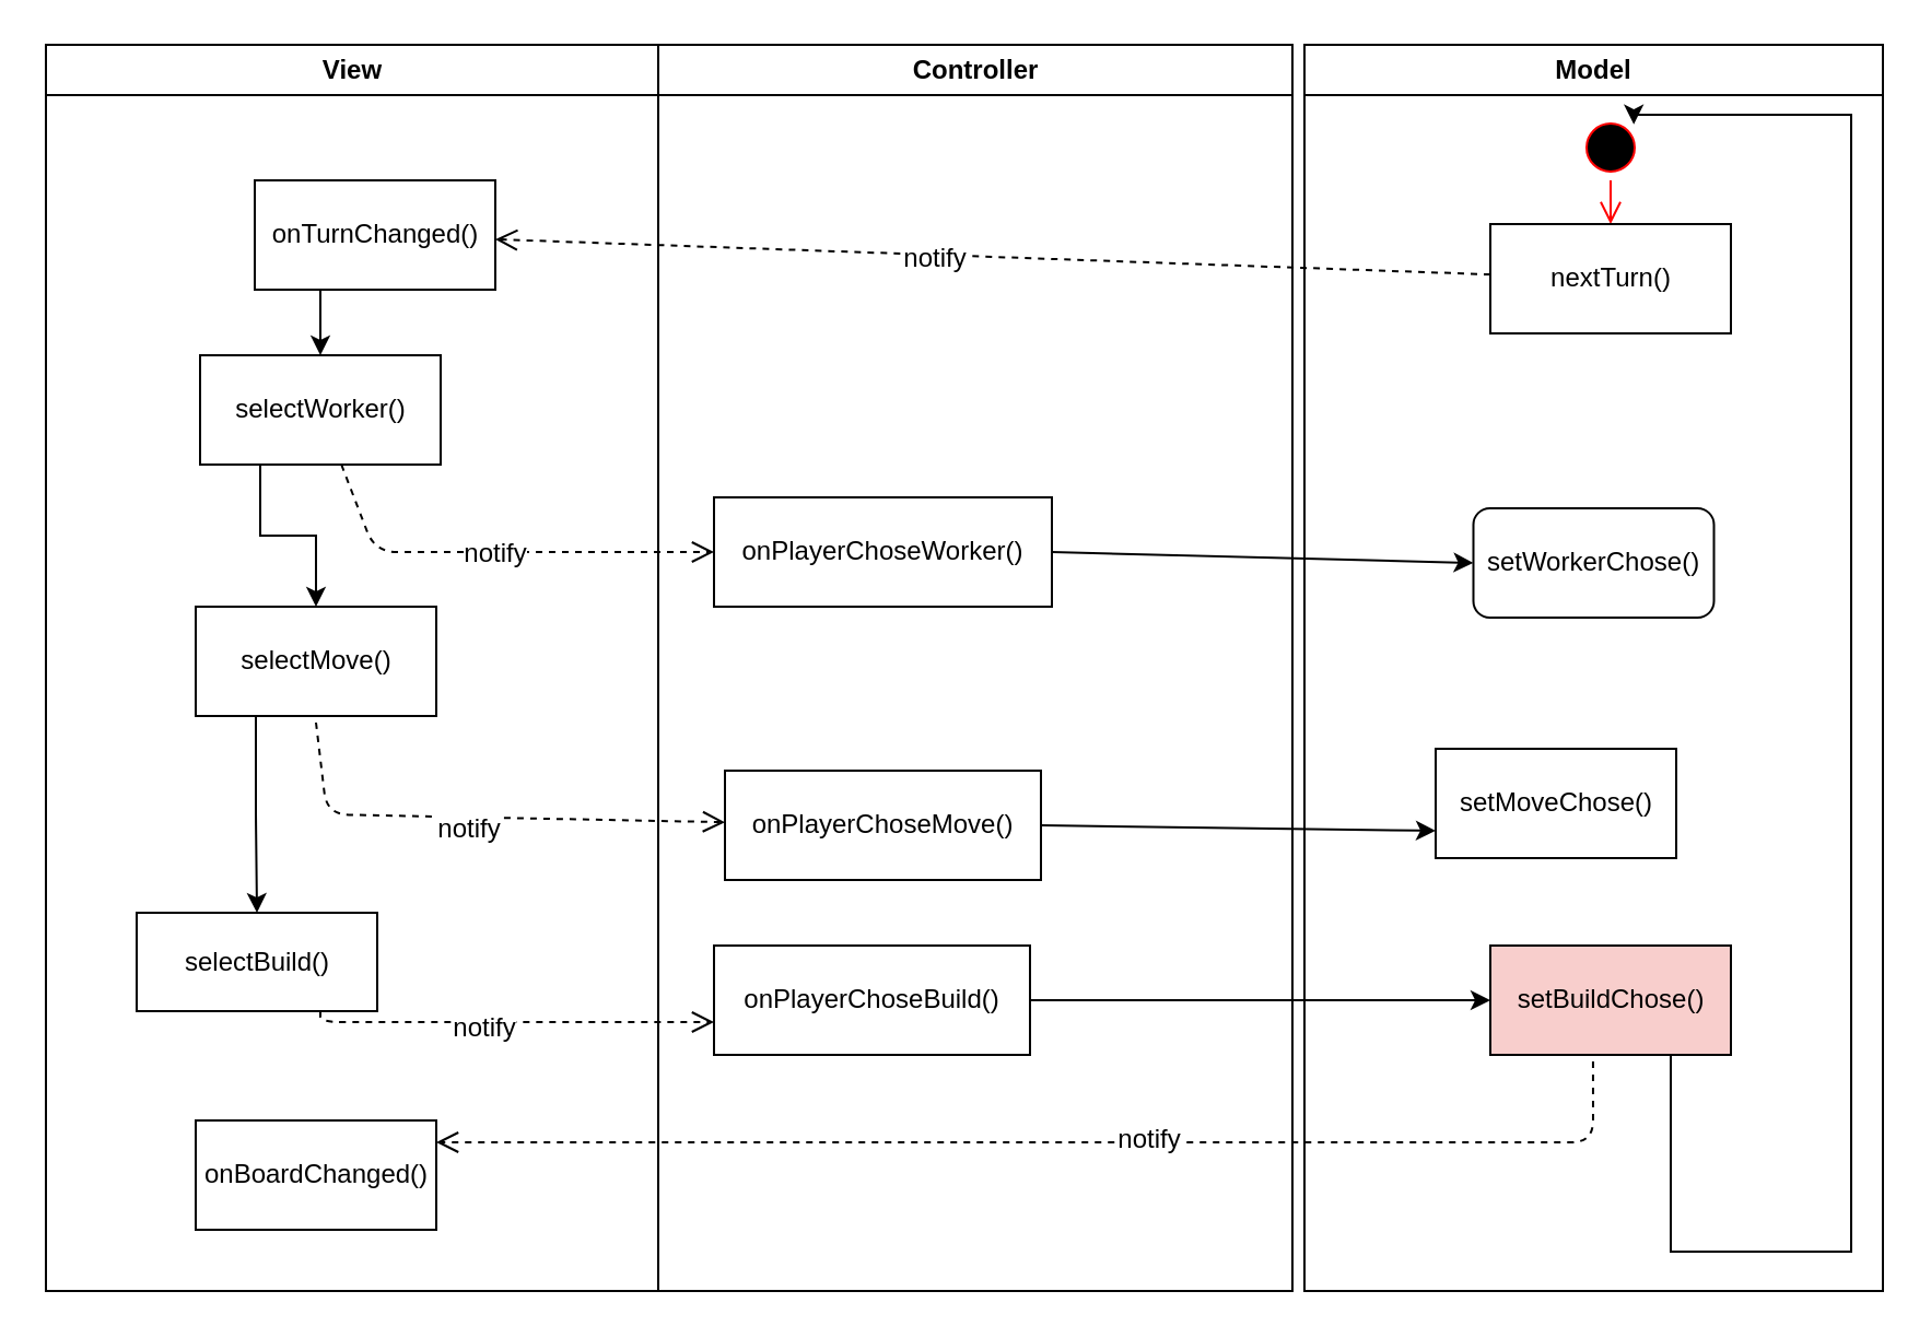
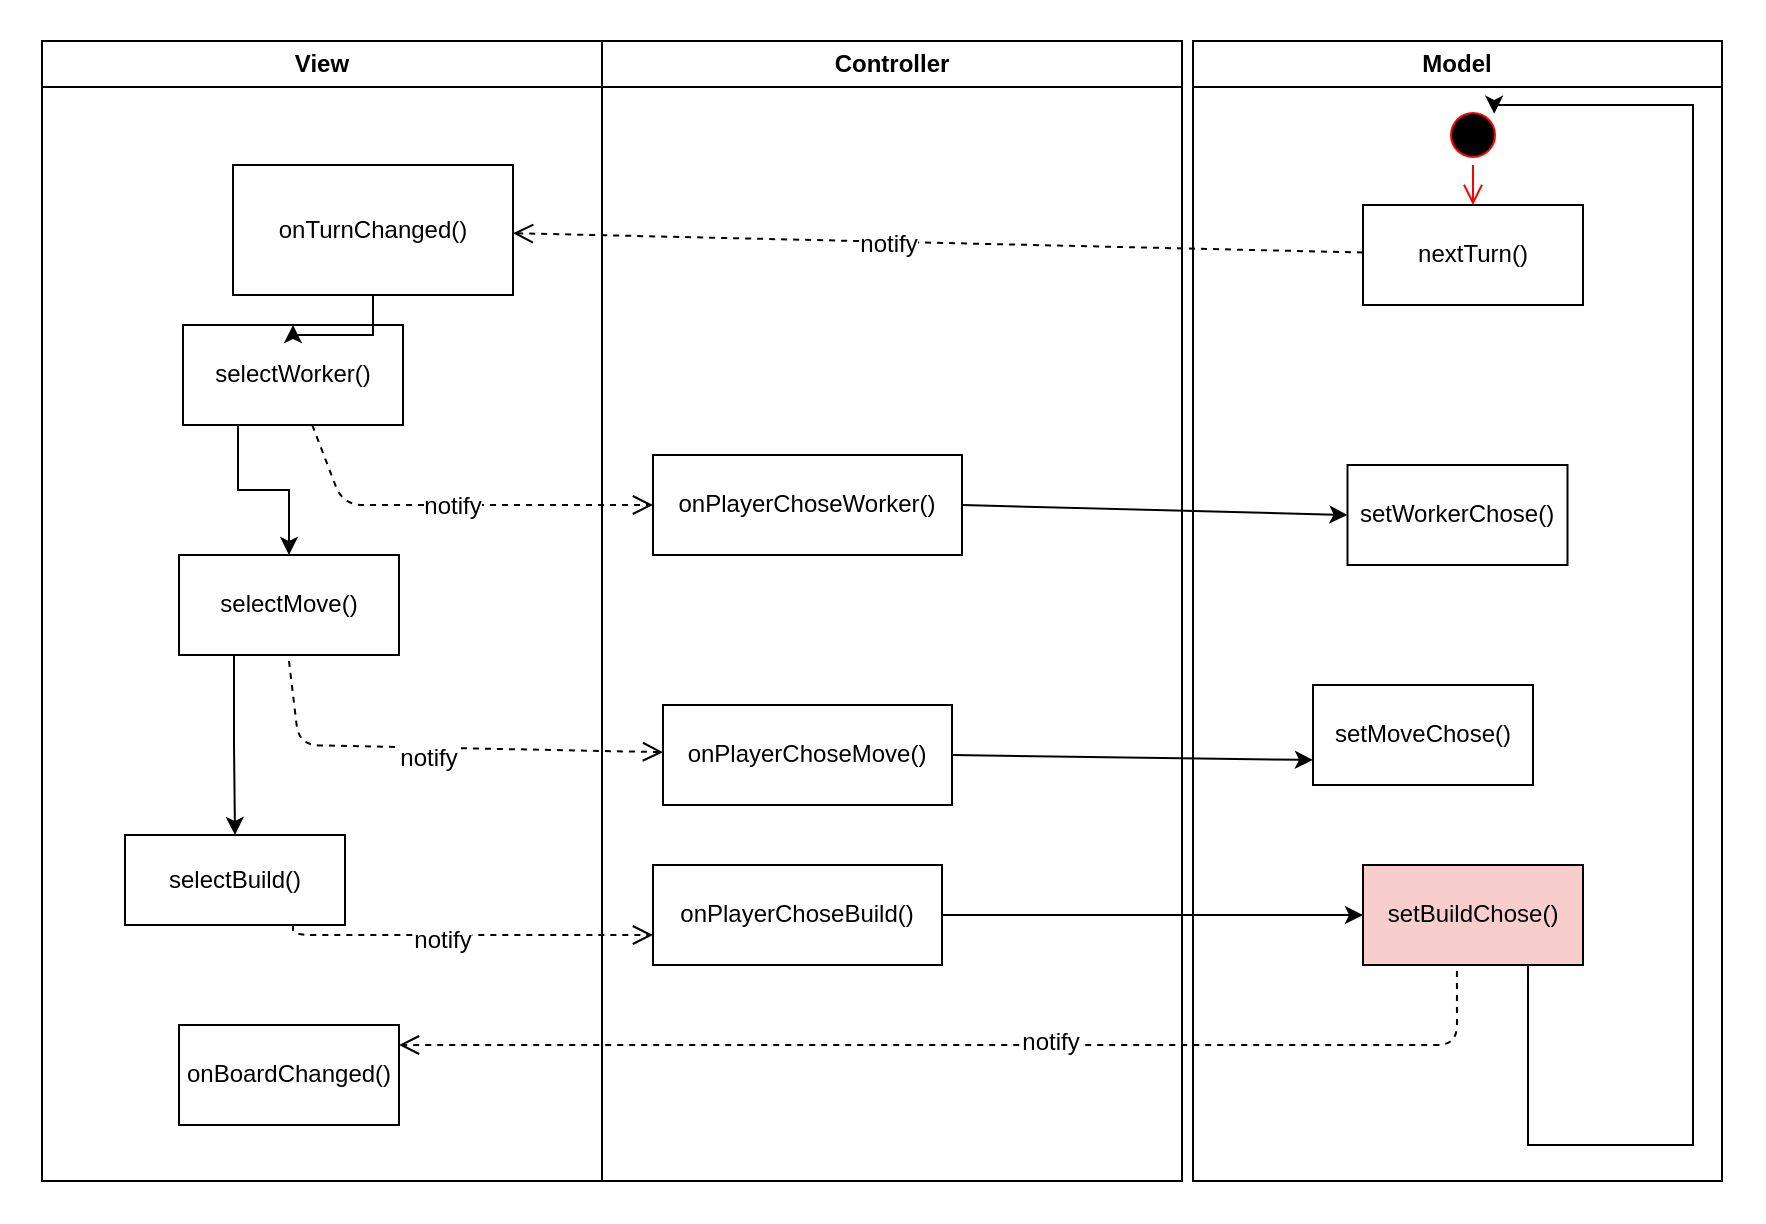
  <mxCell id="0" />
  <mxCell id="1" parent="0" />
  <mxCell id="2" value="View" style="swimlane;whiteSpace=wrap" parent="1" vertex="1"><mxGeometry x="20.5" y="20" width="280" height="570" as="geometry" /></mxCell>
  <mxCell id="3" value="selectWorker()" style="html=1;" vertex="1" parent="2"><mxGeometry x="70.5" y="142" width="110" height="50" as="geometry" /></mxCell>
  <mxCell id="4" value="selectMove()" style="html=1;" vertex="1" parent="2"><mxGeometry x="68.5" y="257" width="110" height="50" as="geometry" /></mxCell>
  <mxCell id="5" style="edgeStyle=orthogonalEdgeStyle;rounded=0;orthogonalLoop=1;jettySize=auto;html=1;exitX=0.25;exitY=1;exitDx=0;exitDy=0;" edge="1" parent="2" source="3" target="4"><mxGeometry relative="1" as="geometry"><mxPoint x="123.5" y="272" as="targetPoint" /></mxGeometry></mxCell>
  <mxCell id="6" style="edgeStyle=orthogonalEdgeStyle;rounded=0;orthogonalLoop=1;jettySize=auto;html=1;exitX=0.5;exitY=1;exitDx=0;exitDy=0;entryX=0.5;entryY=0;entryDx=0;entryDy=0;" edge="1" parent="2" source="7" target="3"><mxGeometry relative="1" as="geometry" /></mxCell>
- <mxCell id="7" value="onTurnChanged()" style="html=1;" vertex="1" parent="2"><mxGeometry x="95.5" y="62" width="110" height="50" as="geometry" /></mxCell>
+ <mxCell id="7" value="onTurnChanged()" style="html=1;" vertex="1" parent="2"><mxGeometry x="95.5" y="62" width="140" height="65" as="geometry" /></mxCell>
  <mxCell id="8" value="onBoardChanged()" style="html=1;" vertex="1" parent="2"><mxGeometry x="68.5" y="492" width="110" height="50" as="geometry" /></mxCell>
  <mxCell id="9" value="Controller" style="swimlane;whiteSpace=wrap" parent="1" vertex="1"><mxGeometry x="300.5" y="20" width="290" height="570" as="geometry" /></mxCell>
  <mxCell id="10" value="onPlayerChoseWorker()" style="html=1;" vertex="1" parent="9"><mxGeometry x="25.5" y="207" width="154.5" height="50" as="geometry" /></mxCell>
  <mxCell id="11" value="onPlayerChoseMove()" style="html=1;" vertex="1" parent="9"><mxGeometry x="30.5" y="332" width="144.5" height="50" as="geometry" /></mxCell>
  <mxCell id="12" value="onPlayerChoseBuild()" style="html=1;" vertex="1" parent="9"><mxGeometry x="25.5" y="412" width="144.5" height="50" as="geometry" /></mxCell>
  <mxCell id="13" value="Model" style="swimlane;whiteSpace=wrap" parent="1" vertex="1"><mxGeometry x="596" y="20" width="264.5" height="570" as="geometry" /></mxCell>
  <mxCell id="14" value="" style="ellipse;html=1;shape=startState;fillColor=#000000;strokeColor=#ff0000;" vertex="1" parent="13"><mxGeometry x="125" y="32" width="30" height="30" as="geometry" /></mxCell>
  <mxCell id="15" value="" style="edgeStyle=orthogonalEdgeStyle;html=1;verticalAlign=bottom;endArrow=open;endSize=8;strokeColor=#ff0000;" edge="1" source="14" parent="13" target="16"><mxGeometry relative="1" as="geometry"><mxPoint x="140.5" y="102" as="targetPoint" /></mxGeometry></mxCell>
  <mxCell id="16" value="nextTurn()" style="html=1;" vertex="1" parent="13"><mxGeometry x="85" y="82" width="110" height="50" as="geometry" /></mxCell>
- <mxCell id="17" value="setWorkerChose()" style="html=1;rounded=1;" vertex="1" parent="13"><mxGeometry x="77.25" y="212" width="110" height="50" as="geometry" /></mxCell>
+ <mxCell id="17" value="setWorkerChose()" style="html=1;" vertex="1" parent="13"><mxGeometry x="77.25" y="212" width="110" height="50" as="geometry" /></mxCell>
  <mxCell id="18" value="setMoveChose()" style="html=1;" vertex="1" parent="13"><mxGeometry x="60" y="322" width="110" height="50" as="geometry" /></mxCell>
  <mxCell id="19" value="setBuildChose()" style="html=1;fillColor=#f8cecc;" vertex="1" parent="13"><mxGeometry x="85" y="412" width="110" height="50" as="geometry" /></mxCell>
  <mxCell id="20" style="edgeStyle=orthogonalEdgeStyle;rounded=0;orthogonalLoop=1;jettySize=auto;html=1;exitX=0.75;exitY=1;exitDx=0;exitDy=0;entryX=1;entryY=0;entryDx=0;entryDy=0;" edge="1" parent="13" source="19" target="14"><mxGeometry relative="1" as="geometry"><mxPoint x="240" y="32" as="targetPoint" /><Array as="points"><mxPoint x="168" y="552" /><mxPoint x="250" y="552" /><mxPoint x="250" y="32" /><mxPoint x="151" y="32" /></Array></mxGeometry></mxCell>
  <mxCell id="21" value="" style="html=1;verticalAlign=bottom;endArrow=open;dashed=1;endSize=8;fontFamily=Helvetica;fontSize=11;fontColor=#000000;align=center;strokeColor=#000000;" edge="1" parent="1" source="16" target="7"><mxGeometry width="50" height="50" relative="1" as="geometry"><mxPoint x="416" y="382" as="sourcePoint" /><mxPoint x="256" y="147" as="targetPoint" /></mxGeometry></mxCell>
  <mxCell id="22" value="notify" style="text;html=1;align=center;verticalAlign=middle;resizable=0;points=[];labelBackgroundColor=#ffffff;" vertex="1" connectable="0" parent="21"><mxGeometry x="0.122" y="1" relative="1" as="geometry"><mxPoint as="offset" /></mxGeometry></mxCell>
  <mxCell id="23" value="" style="html=1;verticalAlign=bottom;endArrow=open;dashed=1;endSize=8;fontFamily=Helvetica;fontSize=11;fontColor=#000000;align=center;strokeColor=#000000;" edge="1" parent="1" source="3" target="10"><mxGeometry width="50" height="50" relative="1" as="geometry"><mxPoint x="416" y="382" as="sourcePoint" /><mxPoint x="376" y="252" as="targetPoint" /><Array as="points"><mxPoint x="171" y="252" /></Array></mxGeometry></mxCell>
  <mxCell id="24" value="notify" style="text;html=1;align=center;verticalAlign=middle;resizable=0;points=[];labelBackgroundColor=#ffffff;" vertex="1" connectable="0" parent="23"><mxGeometry x="-0.02" relative="1" as="geometry"><mxPoint as="offset" /></mxGeometry></mxCell>
  <mxCell id="25" value="" style="html=1;verticalAlign=bottom;endArrow=open;dashed=1;endSize=8;fontFamily=Helvetica;fontSize=11;fontColor=#000000;align=center;strokeColor=#000000;" edge="1" parent="1" target="11"><mxGeometry width="50" height="50" relative="1" as="geometry"><mxPoint x="144" y="330" as="sourcePoint" /><mxPoint x="376" y="372" as="targetPoint" /><Array as="points"><mxPoint x="149" y="372" /></Array></mxGeometry></mxCell>
  <mxCell id="26" value="notify" style="text;html=1;align=center;verticalAlign=middle;resizable=0;points=[];labelBackgroundColor=#ffffff;" vertex="1" connectable="0" parent="25"><mxGeometry x="-0.047" y="-5" relative="1" as="geometry"><mxPoint as="offset" /></mxGeometry></mxCell>
  <mxCell id="27" style="edgeStyle=orthogonalEdgeStyle;rounded=0;orthogonalLoop=1;jettySize=auto;html=1;exitX=0.25;exitY=1;exitDx=0;exitDy=0;" edge="1" parent="1" source="4" target="30"><mxGeometry relative="1" as="geometry"><mxPoint x="117" y="442" as="targetPoint" /></mxGeometry></mxCell>
  <mxCell id="28" style="html=1;verticalAlign=bottom;endArrow=open;dashed=1;endSize=8;fontFamily=Helvetica;fontSize=11;fontColor=#000000;align=center;strokeColor=#000000;edgeStyle=orthogonalEdgeStyle;" edge="1" parent="1" source="30" target="12"><mxGeometry relative="1" as="geometry"><Array as="points"><mxPoint x="146" y="467" /></Array></mxGeometry></mxCell>
  <mxCell id="29" value="notify" style="text;html=1;align=center;verticalAlign=middle;resizable=0;points=[];labelBackgroundColor=#ffffff;" vertex="1" connectable="0" parent="28"><mxGeometry x="-0.149" y="-2" relative="1" as="geometry"><mxPoint as="offset" /></mxGeometry></mxCell>
  <mxCell id="30" value="selectBuild()" style="html=1;" vertex="1" parent="1"><mxGeometry x="62" y="417" width="110" height="45" as="geometry" /></mxCell>
  <mxCell id="31" value="" style="endArrow=classic;html=1;exitX=1;exitY=0.5;exitDx=0;exitDy=0;entryX=0;entryY=0.5;entryDx=0;entryDy=0;" edge="1" parent="1" source="10" target="17"><mxGeometry width="50" height="50" relative="1" as="geometry"><mxPoint x="486" y="252" as="sourcePoint" /><mxPoint x="596" y="252" as="targetPoint" /></mxGeometry></mxCell>
  <mxCell id="32" value="" style="endArrow=classic;html=1;exitX=1;exitY=0.5;exitDx=0;exitDy=0;entryX=0;entryY=0.5;entryDx=0;entryDy=0;" edge="1" parent="1" source="12" target="19"><mxGeometry width="50" height="50" relative="1" as="geometry"><mxPoint x="416" y="442" as="sourcePoint" /><mxPoint x="656" y="457" as="targetPoint" /></mxGeometry></mxCell>
  <mxCell id="33" value="" style="endArrow=classic;html=1;exitX=1;exitY=0.5;exitDx=0;exitDy=0;entryX=0;entryY=0.75;entryDx=0;entryDy=0;" edge="1" parent="1" source="11" target="18"><mxGeometry width="50" height="50" relative="1" as="geometry"><mxPoint x="496" y="376.5" as="sourcePoint" /><mxPoint x="586" y="377" as="targetPoint" /></mxGeometry></mxCell>
  <mxCell id="34" style="html=1;verticalAlign=bottom;endArrow=open;dashed=1;endSize=8;fontFamily=Helvetica;fontSize=11;fontColor=#000000;align=center;strokeColor=#000000;edgeStyle=orthogonalEdgeStyle;exitX=0.427;exitY=1.06;exitDx=0;exitDy=0;exitPerimeter=0;" edge="1" parent="1" source="19" target="8"><mxGeometry relative="1" as="geometry"><mxPoint x="706" y="512" as="sourcePoint" /><mxPoint x="226" y="525" as="targetPoint" /><Array as="points"><mxPoint x="728" y="522" /></Array></mxGeometry></mxCell>
  <mxCell id="35" value="notify" style="text;html=1;align=center;verticalAlign=middle;resizable=0;points=[];labelBackgroundColor=#ffffff;" vertex="1" connectable="0" parent="34"><mxGeometry x="-0.149" y="-2" relative="1" as="geometry"><mxPoint as="offset" /></mxGeometry></mxCell>
